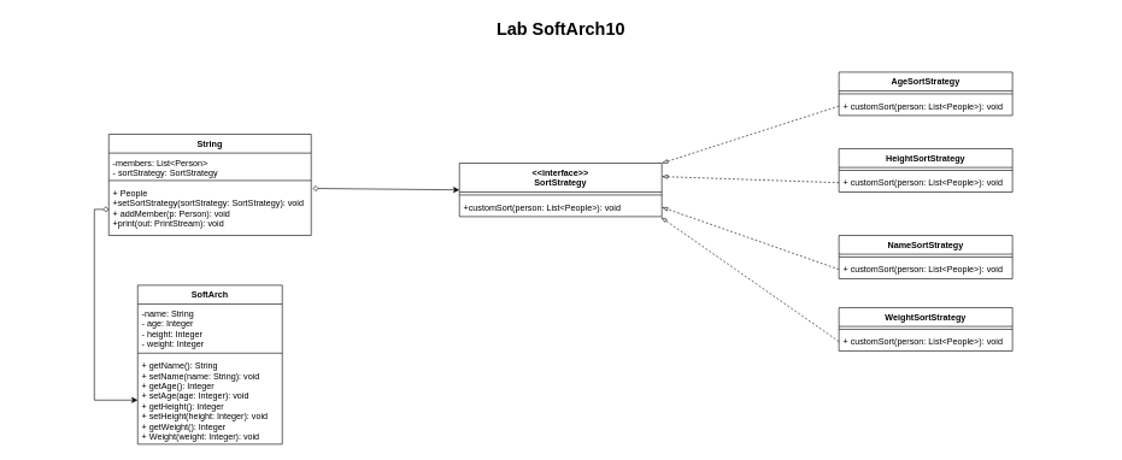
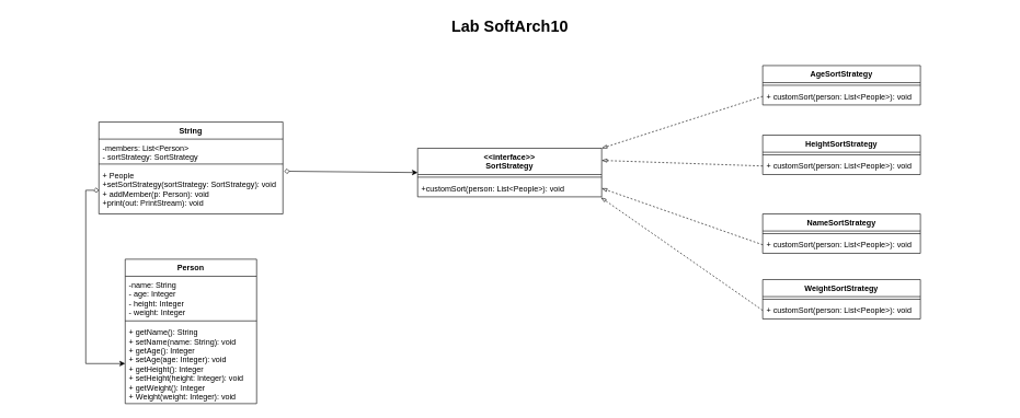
  <mxCell id="0" style=";html=1;" />
  <mxCell id="1" style=";html=1;" parent="0" />
  <mxCell id="2" value="Lab SoftArch10" style="text;strokeColor=none;fillColor=none;html=1;fontSize=24;fontStyle=1;verticalAlign=middle;align=center;" parent="1" vertex="1"><mxGeometry x="20" y="20" width="1510" height="40" as="geometry" /></mxCell>
  <mxCell id="3" value="&lt;&lt;interface&gt;&gt;&#10;SortStrategy" style="swimlane;fontStyle=1;align=center;verticalAlign=top;childLayout=stackLayout;horizontal=1;startSize=40;horizontalStack=0;resizeParent=1;resizeParentMax=0;resizeLast=0;collapsible=1;marginBottom=0;" vertex="1" parent="1"><mxGeometry x="635" y="225" width="280" height="74" as="geometry" /></mxCell>
  <mxCell id="4" value="" style="line;strokeWidth=1;fillColor=none;align=left;verticalAlign=middle;spacingTop=-1;spacingLeft=3;spacingRight=3;rotatable=0;labelPosition=right;points=[];portConstraint=eastwest;" vertex="1" parent="3"><mxGeometry y="40" width="280" height="8" as="geometry" /></mxCell>
  <mxCell id="5" value="+customSort(person: List&lt;People&gt;): void" style="text;strokeColor=none;fillColor=none;align=left;verticalAlign=top;spacingLeft=4;spacingRight=4;overflow=hidden;rotatable=0;points=[[0,0.5],[1,0.5]];portConstraint=eastwest;" vertex="1" parent="3"><mxGeometry y="48" width="280" height="26" as="geometry" /></mxCell>
  <mxCell id="6" value="String" style="swimlane;fontStyle=1;align=center;verticalAlign=top;childLayout=stackLayout;horizontal=1;startSize=26;horizontalStack=0;resizeParent=1;resizeParentMax=0;resizeLast=0;collapsible=1;marginBottom=0;" vertex="1" parent="1"><mxGeometry x="150" y="185" width="280" height="140" as="geometry" /></mxCell>
  <mxCell id="7" value="-members: List&lt;Person&gt;&#10;- sortStrategy: SortStrategy" style="text;strokeColor=none;fillColor=none;align=left;verticalAlign=top;spacingLeft=4;spacingRight=4;overflow=hidden;rotatable=0;points=[[0,0.5],[1,0.5]];portConstraint=eastwest;" vertex="1" parent="6"><mxGeometry y="26" width="280" height="34" as="geometry" /></mxCell>
  <mxCell id="8" value="" style="line;strokeWidth=1;fillColor=none;align=left;verticalAlign=middle;spacingTop=-1;spacingLeft=3;spacingRight=3;rotatable=0;labelPosition=right;points=[];portConstraint=eastwest;" vertex="1" parent="6"><mxGeometry y="60" width="280" height="8" as="geometry" /></mxCell>
  <mxCell id="9" value="+ People&#10;+setSortStrategy(sortStrategy: SortStrategy): void&#10;+ addMember(p: Person): void&#10;+print(out: PrintStream): void" style="text;strokeColor=none;fillColor=none;align=left;verticalAlign=top;spacingLeft=4;spacingRight=4;overflow=hidden;rotatable=0;points=[[0,0.5],[1,0.5]];portConstraint=eastwest;" vertex="1" parent="6"><mxGeometry y="68" width="280" height="72" as="geometry" /></mxCell>
- <mxCell id="10" value="SoftArch" style="swimlane;fontStyle=1;align=center;verticalAlign=top;childLayout=stackLayout;horizontal=1;startSize=26;horizontalStack=0;resizeParent=1;resizeParentMax=0;resizeLast=0;collapsible=1;marginBottom=0;" vertex="1" parent="1"><mxGeometry x="190" y="394" width="200" height="220" as="geometry" /></mxCell>
+ <mxCell id="10" value="Person" style="swimlane;fontStyle=1;align=center;verticalAlign=top;childLayout=stackLayout;horizontal=1;startSize=26;horizontalStack=0;resizeParent=1;resizeParentMax=0;resizeLast=0;collapsible=1;marginBottom=0;" vertex="1" parent="1"><mxGeometry x="190" y="394" width="200" height="220" as="geometry" /></mxCell>
  <mxCell id="11" value="-name: String&#10;- age: Integer&#10;- height: Integer&#10;- weight: Integer" style="text;strokeColor=none;fillColor=none;align=left;verticalAlign=top;spacingLeft=4;spacingRight=4;overflow=hidden;rotatable=0;points=[[0,0.5],[1,0.5]];portConstraint=eastwest;" vertex="1" parent="10"><mxGeometry y="26" width="200" height="64" as="geometry" /></mxCell>
  <mxCell id="12" value="" style="line;strokeWidth=1;fillColor=none;align=left;verticalAlign=middle;spacingTop=-1;spacingLeft=3;spacingRight=3;rotatable=0;labelPosition=right;points=[];portConstraint=eastwest;" vertex="1" parent="10"><mxGeometry y="90" width="200" height="8" as="geometry" /></mxCell>
  <mxCell id="13" value="+ getName(): String&#10;+ setName(name: String): void&#10;+ getAge(): Integer&#10;+ setAge(age: Integer): void&#10;+ getHeight(): Integer&#10;+ setHeight(height: Integer): void&#10;+ getWeight(): Integer&#10;+ Weight(weight: Integer): void&#10;" style="text;strokeColor=none;fillColor=none;align=left;verticalAlign=top;spacingLeft=4;spacingRight=4;overflow=hidden;rotatable=0;points=[[0,0.5],[1,0.5]];portConstraint=eastwest;" vertex="1" parent="10"><mxGeometry y="98" width="200" height="122" as="geometry" /></mxCell>
  <mxCell id="14" value="AgeSortStrategy" style="swimlane;fontStyle=1;align=center;verticalAlign=top;childLayout=stackLayout;horizontal=1;startSize=26;horizontalStack=0;resizeParent=1;resizeParentMax=0;resizeLast=0;collapsible=1;marginBottom=0;" vertex="1" parent="1"><mxGeometry x="1160" y="99" width="240" height="60" as="geometry" /></mxCell>
  <mxCell id="15" value="" style="line;strokeWidth=1;fillColor=none;align=left;verticalAlign=middle;spacingTop=-1;spacingLeft=3;spacingRight=3;rotatable=0;labelPosition=right;points=[];portConstraint=eastwest;" vertex="1" parent="14"><mxGeometry y="26" width="240" height="8" as="geometry" /></mxCell>
  <mxCell id="16" value="+ customSort(person: List&lt;People&gt;): void" style="text;strokeColor=none;fillColor=none;align=left;verticalAlign=top;spacingLeft=4;spacingRight=4;overflow=hidden;rotatable=0;points=[[0,0.5],[1,0.5]];portConstraint=eastwest;" vertex="1" parent="14"><mxGeometry y="34" width="240" height="26" as="geometry" /></mxCell>
  <mxCell id="17" value="HeightSortStrategy" style="swimlane;fontStyle=1;align=center;verticalAlign=top;childLayout=stackLayout;horizontal=1;startSize=26;horizontalStack=0;resizeParent=1;resizeParentMax=0;resizeLast=0;collapsible=1;marginBottom=0;" vertex="1" parent="1"><mxGeometry x="1160" y="205" width="240" height="60" as="geometry" /></mxCell>
  <mxCell id="18" value="" style="line;strokeWidth=1;fillColor=none;align=left;verticalAlign=middle;spacingTop=-1;spacingLeft=3;spacingRight=3;rotatable=0;labelPosition=right;points=[];portConstraint=eastwest;" vertex="1" parent="17"><mxGeometry y="26" width="240" height="8" as="geometry" /></mxCell>
  <mxCell id="19" value="+ customSort(person: List&lt;People&gt;): void" style="text;strokeColor=none;fillColor=none;align=left;verticalAlign=top;spacingLeft=4;spacingRight=4;overflow=hidden;rotatable=0;points=[[0,0.5],[1,0.5]];portConstraint=eastwest;" vertex="1" parent="17"><mxGeometry y="34" width="240" height="26" as="geometry" /></mxCell>
  <mxCell id="20" value="NameSortStrategy" style="swimlane;fontStyle=1;align=center;verticalAlign=top;childLayout=stackLayout;horizontal=1;startSize=26;horizontalStack=0;resizeParent=1;resizeParentMax=0;resizeLast=0;collapsible=1;marginBottom=0;" vertex="1" parent="1"><mxGeometry x="1160" y="325" width="240" height="60" as="geometry" /></mxCell>
  <mxCell id="21" value="" style="line;strokeWidth=1;fillColor=none;align=left;verticalAlign=middle;spacingTop=-1;spacingLeft=3;spacingRight=3;rotatable=0;labelPosition=right;points=[];portConstraint=eastwest;" vertex="1" parent="20"><mxGeometry y="26" width="240" height="8" as="geometry" /></mxCell>
  <mxCell id="22" value="+ customSort(person: List&lt;People&gt;): void" style="text;strokeColor=none;fillColor=none;align=left;verticalAlign=top;spacingLeft=4;spacingRight=4;overflow=hidden;rotatable=0;points=[[0,0.5],[1,0.5]];portConstraint=eastwest;" vertex="1" parent="20"><mxGeometry y="34" width="240" height="26" as="geometry" /></mxCell>
  <mxCell id="23" value="WeightSortStrategy" style="swimlane;fontStyle=1;align=center;verticalAlign=top;childLayout=stackLayout;horizontal=1;startSize=26;horizontalStack=0;resizeParent=1;resizeParentMax=0;resizeLast=0;collapsible=1;marginBottom=0;" vertex="1" parent="1"><mxGeometry x="1160" y="425" width="240" height="60" as="geometry" /></mxCell>
  <mxCell id="24" value="" style="line;strokeWidth=1;fillColor=none;align=left;verticalAlign=middle;spacingTop=-1;spacingLeft=3;spacingRight=3;rotatable=0;labelPosition=right;points=[];portConstraint=eastwest;" vertex="1" parent="23"><mxGeometry y="26" width="240" height="8" as="geometry" /></mxCell>
  <mxCell id="25" value="+ customSort(person: List&lt;People&gt;): void" style="text;strokeColor=none;fillColor=none;align=left;verticalAlign=top;spacingLeft=4;spacingRight=4;overflow=hidden;rotatable=0;points=[[0,0.5],[1,0.5]];portConstraint=eastwest;" vertex="1" parent="23"><mxGeometry y="34" width="240" height="26" as="geometry" /></mxCell>
  <mxCell id="26" style="edgeStyle=orthogonalEdgeStyle;rounded=0;orthogonalLoop=1;jettySize=auto;html=1;exitX=0;exitY=0.5;exitDx=0;exitDy=0;entryX=0;entryY=0.5;entryDx=0;entryDy=0;endArrow=classic;endFill=1;startArrow=diamond;startFill=0;" edge="1" parent="1" source="9" target="13"><mxGeometry relative="1" as="geometry" /></mxCell>
  <mxCell id="27" style="edgeStyle=none;rounded=0;orthogonalLoop=1;jettySize=auto;html=1;exitX=1.007;exitY=0.097;exitDx=0;exitDy=0;entryX=0;entryY=0.5;entryDx=0;entryDy=0;startArrow=diamond;startFill=0;endArrow=classic;endFill=1;exitPerimeter=0;" edge="1" parent="1" source="9" target="3"><mxGeometry relative="1" as="geometry" /></mxCell>
  <mxCell id="28" style="edgeStyle=none;rounded=0;orthogonalLoop=1;jettySize=auto;html=1;exitX=0;exitY=0.5;exitDx=0;exitDy=0;entryX=1;entryY=0;entryDx=0;entryDy=0;startArrow=none;startFill=0;endArrow=blockThin;endFill=0;dashed=1;" edge="1" parent="1" source="16" target="3"><mxGeometry relative="1" as="geometry" /></mxCell>
  <mxCell id="29" style="edgeStyle=none;rounded=0;orthogonalLoop=1;jettySize=auto;html=1;exitX=0;exitY=0.5;exitDx=0;exitDy=0;entryX=1;entryY=0.25;entryDx=0;entryDy=0;dashed=1;startArrow=none;startFill=0;endArrow=blockThin;endFill=0;" edge="1" parent="1" source="19" target="3"><mxGeometry relative="1" as="geometry" /></mxCell>
  <mxCell id="30" style="edgeStyle=none;rounded=0;orthogonalLoop=1;jettySize=auto;html=1;exitX=0;exitY=0.5;exitDx=0;exitDy=0;entryX=1;entryY=0.5;entryDx=0;entryDy=0;dashed=1;startArrow=none;startFill=0;endArrow=blockThin;endFill=0;" edge="1" parent="1" source="22" target="5"><mxGeometry relative="1" as="geometry" /></mxCell>
  <mxCell id="31" style="edgeStyle=none;rounded=0;orthogonalLoop=1;jettySize=auto;html=1;exitX=0;exitY=0.5;exitDx=0;exitDy=0;entryX=0.996;entryY=1.038;entryDx=0;entryDy=0;entryPerimeter=0;dashed=1;startArrow=none;startFill=0;endArrow=blockThin;endFill=0;" edge="1" parent="1" source="25" target="5"><mxGeometry relative="1" as="geometry" /></mxCell>
